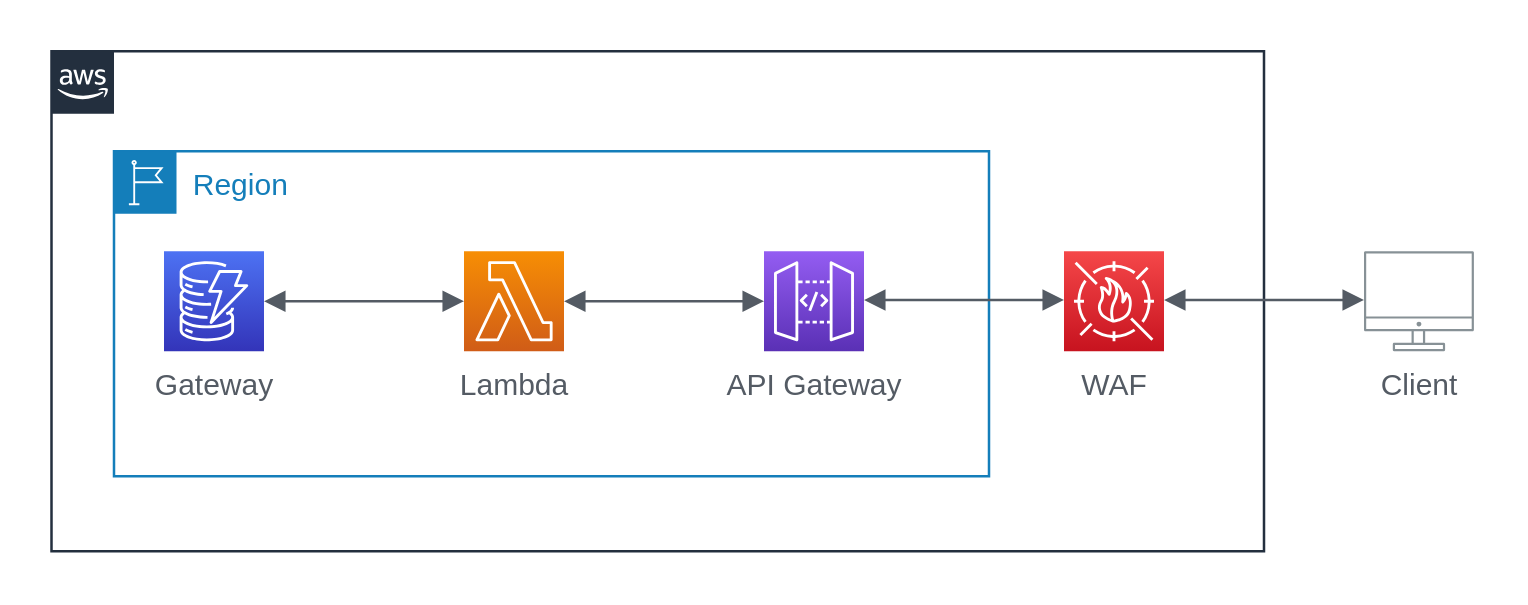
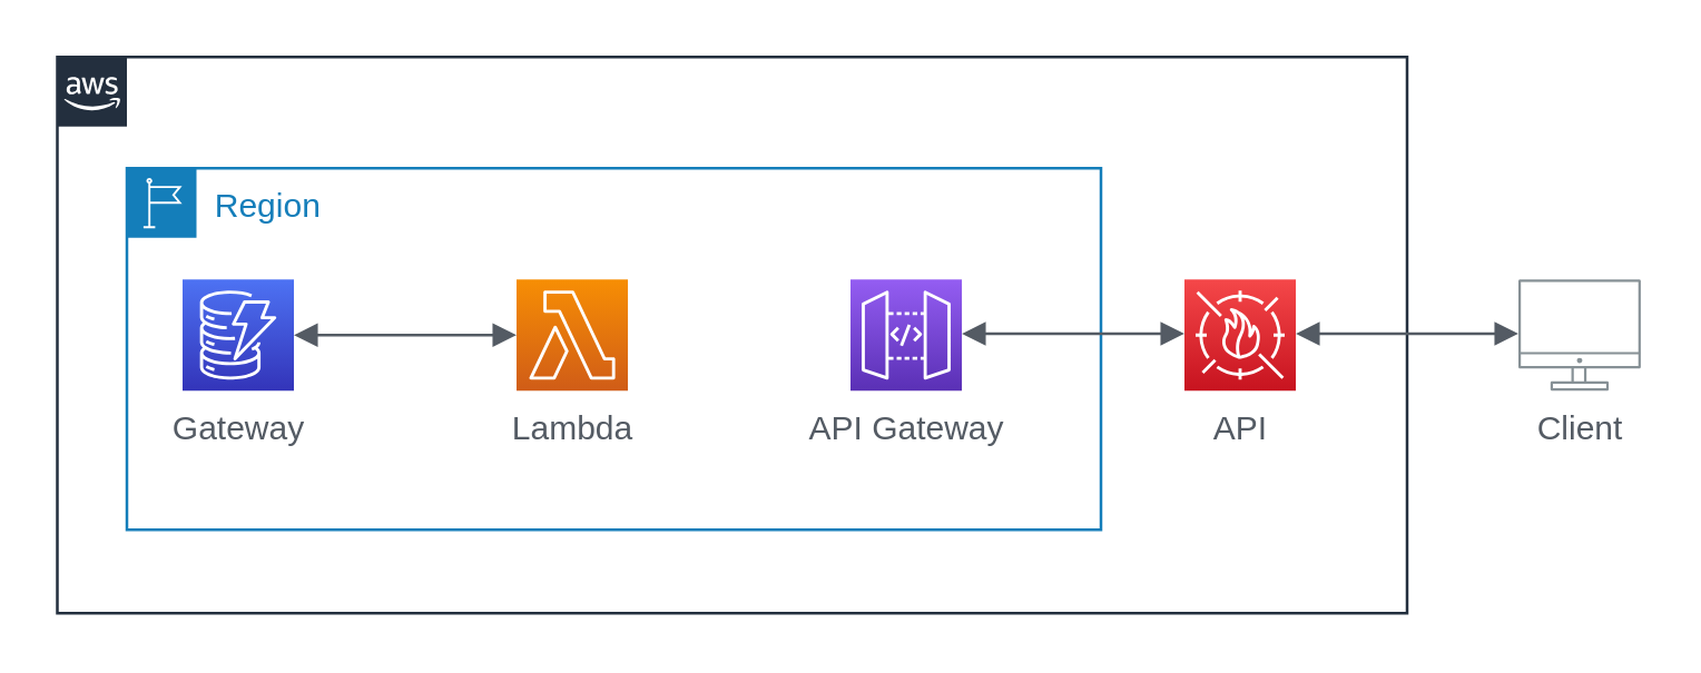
  <mxCell id="0" />
  <mxCell id="1" parent="0" />
  <mxCell id="2" value="" style="points=[[0,0],[0.25,0],[0.5,0],[0.75,0],[1,0],[1,0.25],[1,0.5],[1,0.75],[1,1],[0.75,1],[0.5,1],[0.25,1],[0,1],[0,0.75],[0,0.5],[0,0.25]];outlineConnect=0;gradientColor=none;html=1;whiteSpace=wrap;fontSize=12;fontStyle=0;shape=mxgraph.aws4.group;grIcon=mxgraph.aws4.group_aws_cloud_alt;strokeColor=#232F3E;fillColor=none;verticalAlign=top;align=left;spacingLeft=30;fontColor=#232F3E;dashed=0;" parent="1" vertex="1"><mxGeometry x="20" y="20" width="485" height="200" as="geometry" /></mxCell>
  <mxCell id="3" value="Region" style="points=[[0,0],[0.25,0],[0.5,0],[0.75,0],[1,0],[1,0.25],[1,0.5],[1,0.75],[1,1],[0.75,1],[0.5,1],[0.25,1],[0,1],[0,0.75],[0,0.5],[0,0.25]];outlineConnect=0;gradientColor=none;html=1;whiteSpace=wrap;fontSize=12;fontStyle=0;shape=mxgraph.aws4.group;grIcon=mxgraph.aws4.group_region;strokeColor=#147EBA;fillColor=none;verticalAlign=top;align=left;spacingLeft=30;fontColor=#147EBA;dashed=0;" parent="1" vertex="1"><mxGeometry x="45" y="60" width="350" height="130" as="geometry" /></mxCell>
  <mxCell id="4" value="&lt;font color=&quot;#545b64&quot; face=&quot;helvetica&quot;&gt;API Gateway&lt;/font&gt;&lt;br&gt;" style="outlineConnect=0;fontColor=#232F3E;gradientColor=#945DF2;gradientDirection=north;fillColor=#5A30B5;strokeColor=#ffffff;dashed=0;verticalLabelPosition=bottom;verticalAlign=top;align=center;html=1;fontSize=12;fontStyle=0;aspect=fixed;shape=mxgraph.aws4.resourceIcon;resIcon=mxgraph.aws4.api_gateway;" parent="1" vertex="1"><mxGeometry x="305" y="100" width="40" height="40" as="geometry" /></mxCell>
  <mxCell id="5" value="&lt;font color=&quot;#545b64&quot; face=&quot;helvetica&quot;&gt;Gateway&lt;/font&gt;" style="outlineConnect=0;fontColor=#232F3E;gradientColor=#4D72F3;gradientDirection=north;fillColor=#3334B9;strokeColor=#ffffff;dashed=0;verticalLabelPosition=bottom;verticalAlign=top;align=center;html=1;fontSize=12;fontStyle=0;aspect=fixed;shape=mxgraph.aws4.resourceIcon;resIcon=mxgraph.aws4.dynamodb;" parent="1" vertex="1"><mxGeometry x="65" y="100" width="40" height="40" as="geometry" /></mxCell>
  <mxCell id="6" value="&lt;font color=&quot;#545b64&quot; face=&quot;helvetica&quot;&gt;Lambda&lt;/font&gt;&lt;br&gt;" style="outlineConnect=0;fontColor=#232F3E;gradientColor=#F78E04;gradientDirection=north;fillColor=#D05C17;strokeColor=#ffffff;dashed=0;verticalLabelPosition=bottom;verticalAlign=top;align=center;html=1;fontSize=12;fontStyle=0;aspect=fixed;shape=mxgraph.aws4.resourceIcon;resIcon=mxgraph.aws4.lambda;" parent="1" vertex="1"><mxGeometry x="185" y="100" width="40" height="40" as="geometry" /></mxCell>
- <mxCell id="7" value="" style="edgeStyle=orthogonalEdgeStyle;html=1;endArrow=block;elbow=vertical;startArrow=block;startFill=1;endFill=1;strokeColor=#545B64;rounded=0;" parent="1" source="6" target="4" edge="1"><mxGeometry width="100" relative="1" as="geometry"><mxPoint x="145" y="140" as="sourcePoint" /><mxPoint x="245" y="140" as="targetPoint" /><Array as="points" /></mxGeometry></mxCell>
  <mxCell id="8" value="" style="edgeStyle=orthogonalEdgeStyle;html=1;endArrow=block;elbow=vertical;startArrow=block;startFill=1;endFill=1;strokeColor=#545B64;rounded=0;" parent="1" edge="1"><mxGeometry width="100" relative="1" as="geometry"><mxPoint x="345" y="119.5" as="sourcePoint" /><mxPoint x="425" y="119.5" as="targetPoint" /><Array as="points" /></mxGeometry></mxCell>
  <mxCell id="9" value="" style="edgeStyle=orthogonalEdgeStyle;html=1;endArrow=block;elbow=vertical;startArrow=block;startFill=1;endFill=1;strokeColor=#545B64;rounded=0;" parent="1" source="5" edge="1"><mxGeometry width="100" relative="1" as="geometry"><mxPoint x="245" y="140" as="sourcePoint" /><mxPoint x="185" y="120" as="targetPoint" /><Array as="points" /></mxGeometry></mxCell>
- <mxCell id="10" value="&lt;font color=&quot;#545b64&quot; face=&quot;helvetica&quot;&gt;WAF&lt;/font&gt;&lt;br&gt;" style="outlineConnect=0;fontColor=#232F3E;gradientColor=#F54749;gradientDirection=north;fillColor=#C7131F;strokeColor=#ffffff;dashed=0;verticalLabelPosition=bottom;verticalAlign=top;align=center;html=1;fontSize=12;fontStyle=0;aspect=fixed;shape=mxgraph.aws4.resourceIcon;resIcon=mxgraph.aws4.waf;" parent="1" vertex="1"><mxGeometry x="425" y="100" width="40" height="40" as="geometry" /></mxCell>
+ <mxCell id="10" value="&lt;font color=&quot;#545b64&quot; face=&quot;helvetica&quot;&gt;API&lt;/font&gt;&lt;br&gt;" style="outlineConnect=0;fontColor=#232F3E;gradientColor=#F54749;gradientDirection=north;fillColor=#C7131F;strokeColor=#ffffff;dashed=0;verticalLabelPosition=bottom;verticalAlign=top;align=center;html=1;fontSize=12;fontStyle=0;aspect=fixed;shape=mxgraph.aws4.resourceIcon;resIcon=mxgraph.aws4.waf;" parent="1" vertex="1"><mxGeometry x="425" y="100" width="40" height="40" as="geometry" /></mxCell>
  <mxCell id="11" value="Client" style="outlineConnect=0;gradientColor=none;fontColor=#545B64;strokeColor=none;fillColor=#879196;dashed=0;verticalLabelPosition=bottom;verticalAlign=top;align=center;html=1;fontSize=12;fontStyle=0;aspect=fixed;shape=mxgraph.aws4.illustration_desktop;pointerEvents=1" parent="1" vertex="1"><mxGeometry x="545" y="100" width="43.96" height="40" as="geometry" /></mxCell>
  <mxCell id="12" value="" style="edgeStyle=orthogonalEdgeStyle;html=1;endArrow=block;elbow=vertical;startArrow=block;startFill=1;endFill=1;strokeColor=#545B64;rounded=0;" parent="1" edge="1"><mxGeometry width="100" relative="1" as="geometry"><mxPoint x="465" y="119.5" as="sourcePoint" /><mxPoint x="545" y="119.5" as="targetPoint" /><Array as="points"><mxPoint x="529" y="120" /><mxPoint x="529" y="120" /></Array></mxGeometry></mxCell>
